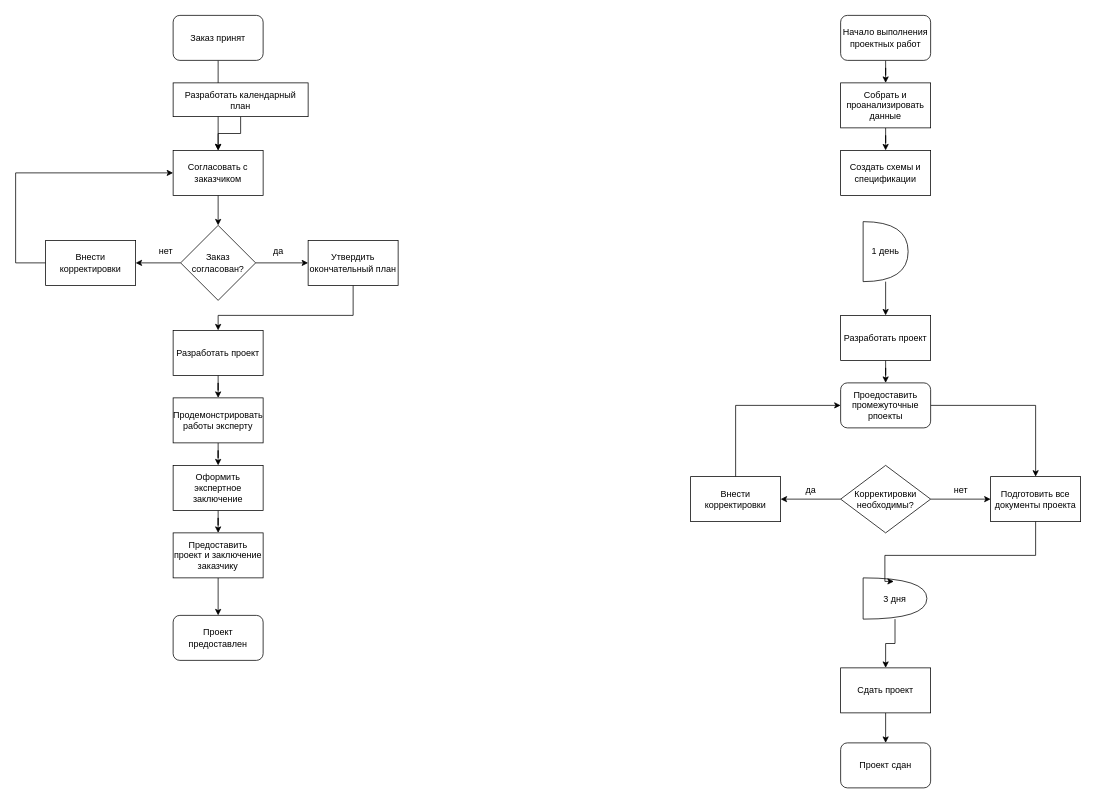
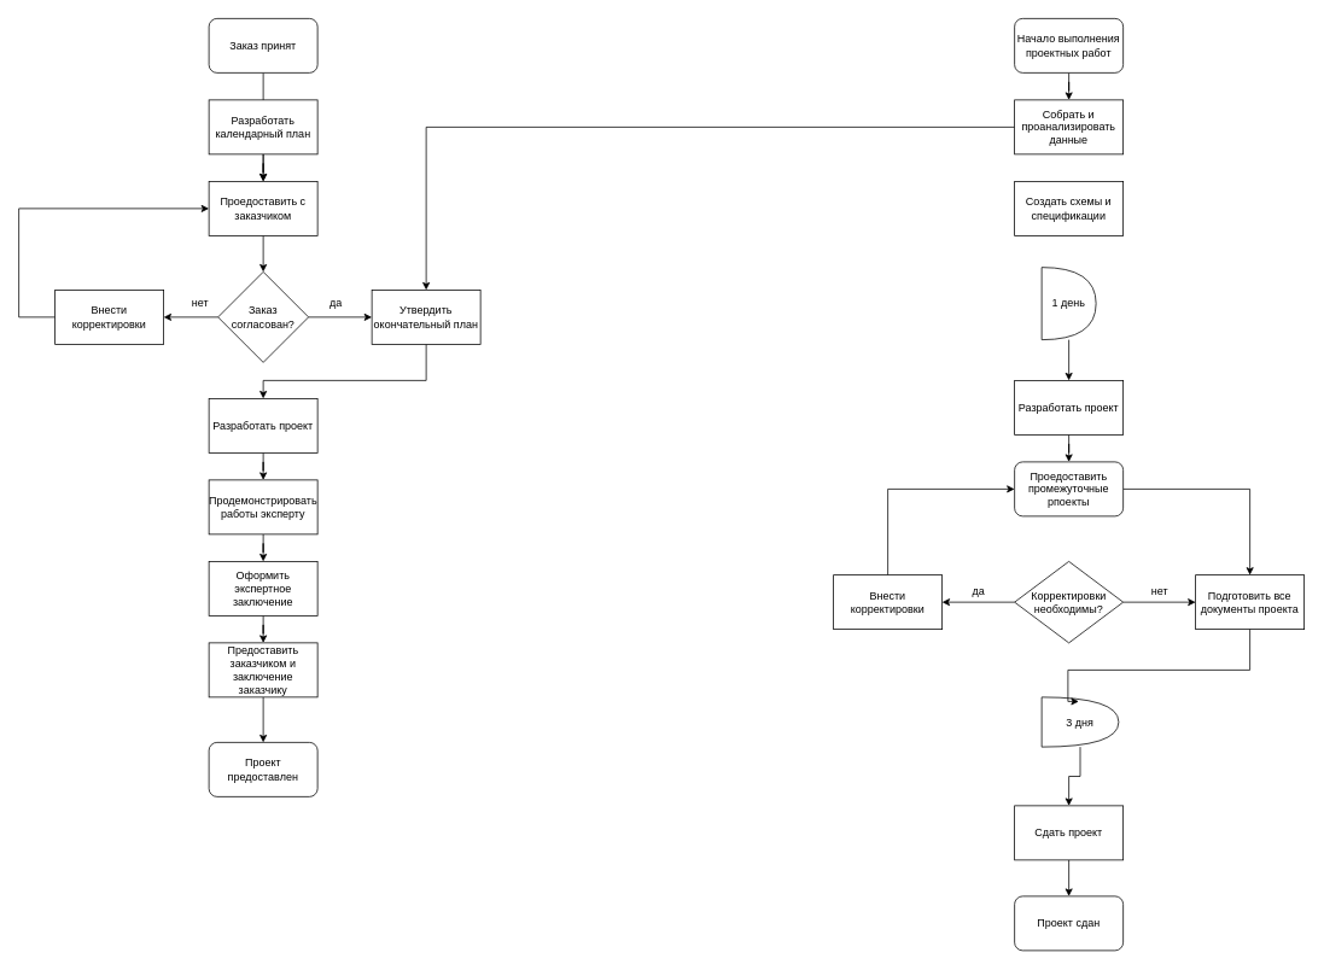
  <mxCell id="0" />
  <mxCell id="1" parent="0" />
  <mxCell id="2" value="" style="edgeStyle=orthogonalEdgeStyle;rounded=0;orthogonalLoop=1;jettySize=auto;html=1;" edge="1" parent="1" source="3" target="7"><mxGeometry relative="1" as="geometry" /></mxCell>
  <mxCell id="3" value="Заказ принят" style="rounded=1;whiteSpace=wrap;html=1;" parent="1" vertex="1"><mxGeometry x="230" y="20" width="120" height="60" as="geometry" /></mxCell>
  <mxCell id="4" value="" style="edgeStyle=orthogonalEdgeStyle;rounded=0;orthogonalLoop=1;jettySize=auto;html=1;" parent="1" source="5" target="7" edge="1"><mxGeometry relative="1" as="geometry" /></mxCell>
- <mxCell id="5" value="Разработать календарный план" style="rounded=0;whiteSpace=wrap;html=1;" parent="1" vertex="1"><mxGeometry x="230" y="110" width="180" height="45" as="geometry" /></mxCell>
+ <mxCell id="5" value="Разработать календарный план" style="rounded=0;whiteSpace=wrap;html=1;" parent="1" vertex="1"><mxGeometry x="230" y="110" width="120" height="60" as="geometry" /></mxCell>
  <mxCell id="6" value="" style="edgeStyle=orthogonalEdgeStyle;rounded=0;orthogonalLoop=1;jettySize=auto;html=1;" parent="1" source="7" target="10" edge="1"><mxGeometry relative="1" as="geometry" /></mxCell>
- <mxCell id="7" value="Согласовать с заказчиком" style="rounded=0;whiteSpace=wrap;html=1;" parent="1" vertex="1"><mxGeometry x="230" y="200" width="120" height="60" as="geometry" /></mxCell>
+ <mxCell id="7" value="Проедоставить с заказчиком" style="rounded=0;whiteSpace=wrap;html=1;" parent="1" vertex="1"><mxGeometry x="230" y="200" width="120" height="60" as="geometry" /></mxCell>
  <mxCell id="8" value="" style="edgeStyle=orthogonalEdgeStyle;rounded=0;orthogonalLoop=1;jettySize=auto;html=1;" parent="1" source="10" target="12" edge="1"><mxGeometry relative="1" as="geometry" /></mxCell>
  <mxCell id="9" value="" style="edgeStyle=orthogonalEdgeStyle;rounded=0;orthogonalLoop=1;jettySize=auto;html=1;" parent="1" source="10" target="14" edge="1"><mxGeometry relative="1" as="geometry" /></mxCell>
  <mxCell id="10" value="Заказ согласован?" style="rhombus;whiteSpace=wrap;html=1;rounded=0;" parent="1" vertex="1"><mxGeometry x="240" y="300" width="100" height="100" as="geometry" /></mxCell>
  <mxCell id="11" style="edgeStyle=orthogonalEdgeStyle;rounded=0;orthogonalLoop=1;jettySize=auto;html=1;entryX=0;entryY=0.5;entryDx=0;entryDy=0;" parent="1" source="12" target="7" edge="1"><mxGeometry relative="1" as="geometry"><Array as="points"><mxPoint x="20" y="350" /><mxPoint x="20" y="230" /></Array></mxGeometry></mxCell>
  <mxCell id="12" value="Внести корректировки" style="whiteSpace=wrap;html=1;rounded=0;" parent="1" vertex="1"><mxGeometry x="60" y="320" width="120" height="60" as="geometry" /></mxCell>
  <mxCell id="13" style="edgeStyle=orthogonalEdgeStyle;rounded=0;orthogonalLoop=1;jettySize=auto;html=1;" edge="1" parent="1" source="14"><mxGeometry relative="1" as="geometry"><mxPoint x="290" y="440" as="targetPoint" /><Array as="points"><mxPoint x="470" y="420" /><mxPoint x="290" y="420" /></Array></mxGeometry></mxCell>
  <mxCell id="14" value="Утвердить окончательный план" style="whiteSpace=wrap;html=1;rounded=0;" parent="1" vertex="1"><mxGeometry x="410" y="320" width="120" height="60" as="geometry" /></mxCell>
  <mxCell id="15" value="нет" style="text;html=1;align=center;verticalAlign=middle;resizable=0;points=[];autosize=1;strokeColor=none;fillColor=none;" parent="1" vertex="1"><mxGeometry x="200" y="320" width="40" height="30" as="geometry" /></mxCell>
  <mxCell id="16" value="да" style="text;html=1;align=center;verticalAlign=middle;resizable=0;points=[];autosize=1;strokeColor=none;fillColor=none;" parent="1" vertex="1"><mxGeometry x="350" y="320" width="40" height="30" as="geometry" /></mxCell>
  <mxCell id="17" style="edgeStyle=orthogonalEdgeStyle;rounded=0;orthogonalLoop=1;jettySize=auto;html=1;entryX=0.5;entryY=0;entryDx=0;entryDy=0;" edge="1" parent="1" source="18" target="20"><mxGeometry relative="1" as="geometry" /></mxCell>
  <mxCell id="18" value="Разработать проект" style="whiteSpace=wrap;html=1;rounded=0;" parent="1" vertex="1"><mxGeometry x="230" y="440" width="120" height="60" as="geometry" /></mxCell>
  <mxCell id="19" style="edgeStyle=orthogonalEdgeStyle;rounded=0;orthogonalLoop=1;jettySize=auto;html=1;entryX=0.5;entryY=0;entryDx=0;entryDy=0;" edge="1" parent="1" source="20" target="22"><mxGeometry relative="1" as="geometry" /></mxCell>
  <mxCell id="20" value="Продемонстрировать работы эксперту" style="whiteSpace=wrap;html=1;rounded=0;" parent="1" vertex="1"><mxGeometry x="230" y="530" width="120" height="60" as="geometry" /></mxCell>
  <mxCell id="21" style="edgeStyle=orthogonalEdgeStyle;rounded=0;orthogonalLoop=1;jettySize=auto;html=1;entryX=0.5;entryY=0;entryDx=0;entryDy=0;" edge="1" parent="1" source="22" target="24"><mxGeometry relative="1" as="geometry" /></mxCell>
  <mxCell id="22" value="Оформить экспертное заключение" style="whiteSpace=wrap;html=1;rounded=0;" parent="1" vertex="1"><mxGeometry x="230" y="620" width="120" height="60" as="geometry" /></mxCell>
  <mxCell id="23" style="edgeStyle=orthogonalEdgeStyle;rounded=0;orthogonalLoop=1;jettySize=auto;html=1;entryX=0.5;entryY=0;entryDx=0;entryDy=0;" edge="1" parent="1" source="24" target="25"><mxGeometry relative="1" as="geometry" /></mxCell>
- <mxCell id="24" value="Предоставить проект и заключение заказчику" style="whiteSpace=wrap;html=1;rounded=0;" parent="1" vertex="1"><mxGeometry x="230" y="710" width="120" height="60" as="geometry" /></mxCell>
+ <mxCell id="24" value="Предоставить заказчиком и заключение заказчику" style="whiteSpace=wrap;html=1;rounded=0;" parent="1" vertex="1"><mxGeometry x="230" y="710" width="120" height="60" as="geometry" /></mxCell>
  <mxCell id="25" value="Проект предоставлен" style="rounded=1;whiteSpace=wrap;html=1;" parent="1" vertex="1"><mxGeometry x="230" y="820" width="120" height="60" as="geometry" /></mxCell>
  <mxCell id="26" value="" style="edgeStyle=orthogonalEdgeStyle;rounded=0;orthogonalLoop=1;jettySize=auto;html=1;" edge="1" parent="1" source="27" target="29"><mxGeometry relative="1" as="geometry" /></mxCell>
  <mxCell id="27" value="Начало выполнения проектных работ" style="rounded=1;whiteSpace=wrap;html=1;" vertex="1" parent="1"><mxGeometry x="1120" y="20" width="120" height="60" as="geometry" /></mxCell>
- <mxCell id="28" value="" style="edgeStyle=orthogonalEdgeStyle;rounded=0;orthogonalLoop=1;jettySize=auto;html=1;" edge="1" parent="1" source="29" target="30"><mxGeometry relative="1" as="geometry" /></mxCell>
+ <mxCell id="28" value="" style="edgeStyle=orthogonalEdgeStyle;rounded=0;orthogonalLoop=1;jettySize=auto;html=1;" edge="1" parent="1" source="29" target="14"><mxGeometry relative="1" as="geometry" /></mxCell>
  <mxCell id="29" value="Собрать и проанализировать данные" style="rounded=0;whiteSpace=wrap;html=1;" vertex="1" parent="1"><mxGeometry x="1120" y="110" width="120" height="60" as="geometry" /></mxCell>
  <mxCell id="30" value="Создать схемы и спецификации" style="whiteSpace=wrap;html=1;rounded=0;" vertex="1" parent="1"><mxGeometry x="1120" y="200" width="120" height="60" as="geometry" /></mxCell>
  <mxCell id="31" value="" style="edgeStyle=orthogonalEdgeStyle;rounded=0;orthogonalLoop=1;jettySize=auto;html=1;" edge="1" parent="1" source="32" target="34"><mxGeometry relative="1" as="geometry" /></mxCell>
  <mxCell id="32" value="Разработать проект" style="whiteSpace=wrap;html=1;rounded=0;" vertex="1" parent="1"><mxGeometry x="1120" y="420" width="120" height="60" as="geometry" /></mxCell>
  <mxCell id="33" value="" style="edgeStyle=orthogonalEdgeStyle;rounded=0;orthogonalLoop=1;jettySize=auto;html=1;" edge="1" parent="1" source="34" target="40"><mxGeometry relative="1" as="geometry" /></mxCell>
  <mxCell id="34" value="Проедоставить промежуточные рпоекты" style="whiteSpace=wrap;html=1;rounded=1;" vertex="1" parent="1"><mxGeometry x="1120" y="510" width="120" height="60" as="geometry" /></mxCell>
  <mxCell id="35" value="" style="edgeStyle=orthogonalEdgeStyle;rounded=0;orthogonalLoop=1;jettySize=auto;html=1;" edge="1" parent="1" source="37" target="39"><mxGeometry relative="1" as="geometry" /></mxCell>
  <mxCell id="36" value="" style="edgeStyle=orthogonalEdgeStyle;rounded=0;orthogonalLoop=1;jettySize=auto;html=1;" edge="1" parent="1" source="37" target="40"><mxGeometry relative="1" as="geometry" /></mxCell>
  <mxCell id="37" value="Корректировки необходимы?" style="rhombus;whiteSpace=wrap;html=1;rounded=0;" vertex="1" parent="1"><mxGeometry x="1120" y="620" width="120" height="90" as="geometry" /></mxCell>
  <mxCell id="38" style="edgeStyle=orthogonalEdgeStyle;rounded=0;orthogonalLoop=1;jettySize=auto;html=1;entryX=0;entryY=0.5;entryDx=0;entryDy=0;" edge="1" parent="1" source="39" target="34"><mxGeometry relative="1" as="geometry"><Array as="points"><mxPoint x="980" y="540" /></Array></mxGeometry></mxCell>
  <mxCell id="39" value="Внести корректировки" style="whiteSpace=wrap;html=1;rounded=0;" vertex="1" parent="1"><mxGeometry x="920" y="635" width="120" height="60" as="geometry" /></mxCell>
  <mxCell id="40" value="Подготовить все документы проекта" style="whiteSpace=wrap;html=1;rounded=0;" vertex="1" parent="1"><mxGeometry x="1320" y="635" width="120" height="60" as="geometry" /></mxCell>
  <mxCell id="41" value="" style="edgeStyle=orthogonalEdgeStyle;rounded=0;orthogonalLoop=1;jettySize=auto;html=1;" edge="1" parent="1" source="42" target="32"><mxGeometry relative="1" as="geometry" /></mxCell>
  <mxCell id="42" value="1 день" style="shape=or;whiteSpace=wrap;html=1;" vertex="1" parent="1"><mxGeometry x="1150" y="295" width="60" height="80" as="geometry" /></mxCell>
  <mxCell id="43" value="да" style="text;html=1;align=center;verticalAlign=middle;resizable=0;points=[];autosize=1;strokeColor=none;fillColor=none;" vertex="1" parent="1"><mxGeometry x="1060" y="638" width="40" height="30" as="geometry" /></mxCell>
  <mxCell id="44" value="нет" style="text;html=1;align=center;verticalAlign=middle;resizable=0;points=[];autosize=1;strokeColor=none;fillColor=none;" vertex="1" parent="1"><mxGeometry x="1260" y="638" width="40" height="30" as="geometry" /></mxCell>
  <mxCell id="45" value="" style="edgeStyle=orthogonalEdgeStyle;rounded=0;orthogonalLoop=1;jettySize=auto;html=1;" edge="1" parent="1" source="46" target="50"><mxGeometry relative="1" as="geometry" /></mxCell>
  <mxCell id="46" value="Сдать проект" style="whiteSpace=wrap;html=1;rounded=0;" vertex="1" parent="1"><mxGeometry x="1120" y="890" width="120" height="60" as="geometry" /></mxCell>
  <mxCell id="47" value="" style="edgeStyle=orthogonalEdgeStyle;rounded=0;orthogonalLoop=1;jettySize=auto;html=1;" edge="1" parent="1" source="48" target="46"><mxGeometry relative="1" as="geometry" /></mxCell>
  <mxCell id="48" value="3 дня" style="shape=or;whiteSpace=wrap;html=1;" vertex="1" parent="1"><mxGeometry x="1150" y="770" width="85" height="55" as="geometry" /></mxCell>
  <mxCell id="49" style="edgeStyle=orthogonalEdgeStyle;rounded=0;orthogonalLoop=1;jettySize=auto;html=1;entryX=0.482;entryY=0.086;entryDx=0;entryDy=0;entryPerimeter=0;" edge="1" parent="1" source="40" target="48"><mxGeometry relative="1" as="geometry"><Array as="points"><mxPoint x="1380" y="740" /><mxPoint x="1179" y="740" /></Array></mxGeometry></mxCell>
  <mxCell id="50" value="Проект сдан" style="rounded=1;whiteSpace=wrap;html=1;" vertex="1" parent="1"><mxGeometry x="1120" y="990" width="120" height="60" as="geometry" /></mxCell>
